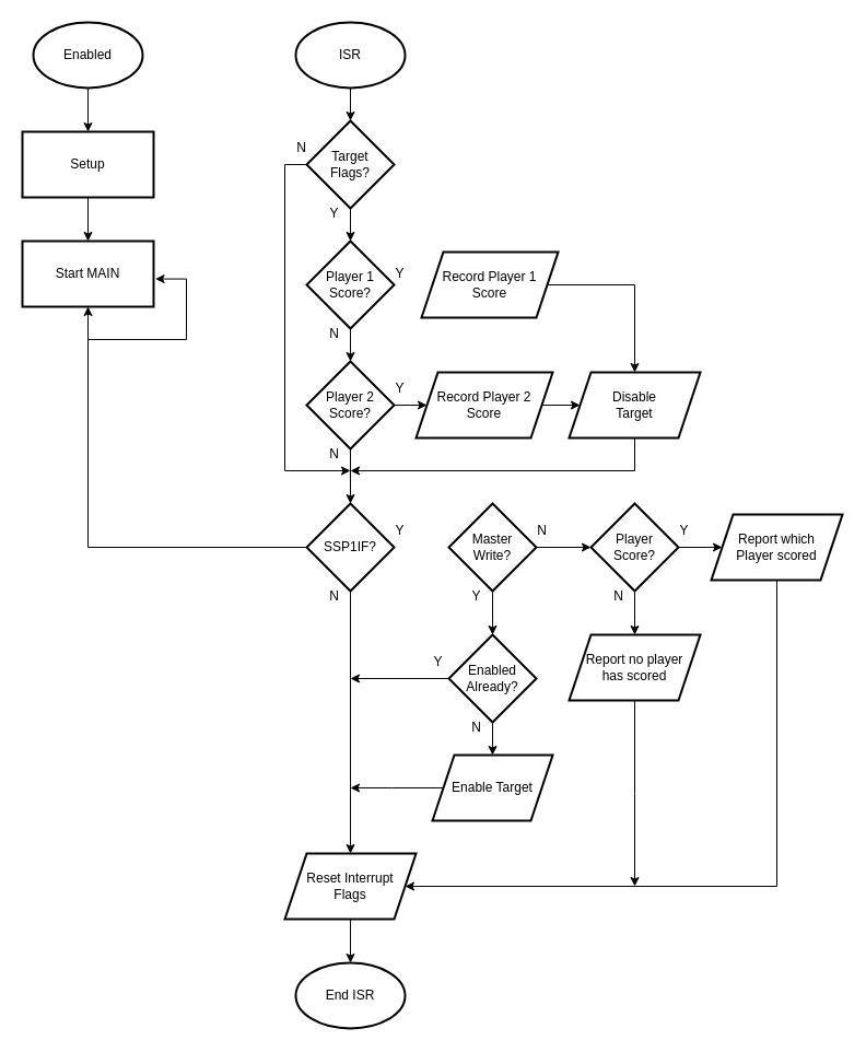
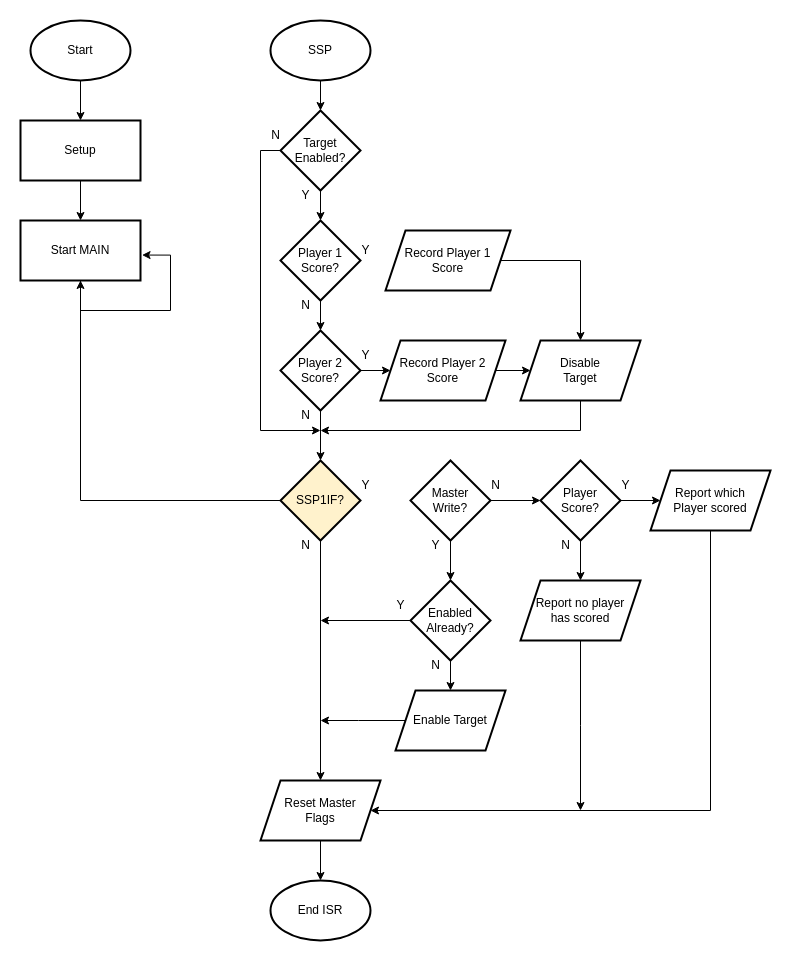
  <mxCell id="0" />
  <mxCell id="1" parent="0" />
  <mxCell id="2" value="" style="edgeStyle=orthogonalEdgeStyle;rounded=0;orthogonalLoop=1;jettySize=auto;html=1;" edge="1" parent="1" source="3" target="5"><mxGeometry relative="1" as="geometry" /></mxCell>
- <mxCell id="3" value="Enabled" style="strokeWidth=2;html=1;shape=mxgraph.flowchart.start_1;whiteSpace=wrap;" vertex="1" parent="1"><mxGeometry x="30" y="20" width="100" height="60" as="geometry" /></mxCell>
+ <mxCell id="3" value="Start" style="strokeWidth=2;html=1;shape=mxgraph.flowchart.start_1;whiteSpace=wrap;" vertex="1" parent="1"><mxGeometry x="30" y="20" width="100" height="60" as="geometry" /></mxCell>
  <mxCell id="4" value="" style="edgeStyle=orthogonalEdgeStyle;rounded=0;orthogonalLoop=1;jettySize=auto;html=1;" edge="1" parent="1" source="5" target="7"><mxGeometry relative="1" as="geometry" /></mxCell>
  <mxCell id="5" value="Setup" style="whiteSpace=wrap;html=1;strokeWidth=2;" vertex="1" parent="1"><mxGeometry x="20" y="120" width="120" height="60" as="geometry" /></mxCell>
  <mxCell id="6" style="edgeStyle=orthogonalEdgeStyle;rounded=0;orthogonalLoop=1;jettySize=auto;html=1;entryX=1.013;entryY=0.576;entryDx=0;entryDy=0;entryPerimeter=0;" edge="1" parent="1" source="7" target="7"><mxGeometry relative="1" as="geometry"><mxPoint x="130" y="350" as="targetPoint" /><Array as="points"><mxPoint x="80" y="310" /><mxPoint x="170" y="310" /><mxPoint x="170" y="255" /></Array></mxGeometry></mxCell>
  <mxCell id="7" value="Start MAIN" style="whiteSpace=wrap;html=1;strokeWidth=2;" vertex="1" parent="1"><mxGeometry x="20" y="220" width="120" height="60" as="geometry" /></mxCell>
  <mxCell id="8" value="" style="edgeStyle=orthogonalEdgeStyle;rounded=0;orthogonalLoop=1;jettySize=auto;html=1;" edge="1" parent="1" source="9" target="38"><mxGeometry relative="1" as="geometry" /></mxCell>
- <mxCell id="9" value="ISR" style="strokeWidth=2;html=1;shape=mxgraph.flowchart.start_1;whiteSpace=wrap;" vertex="1" parent="1"><mxGeometry x="270" y="20" width="100" height="60" as="geometry" /></mxCell>
+ <mxCell id="9" value="SSP" style="strokeWidth=2;html=1;shape=mxgraph.flowchart.start_1;whiteSpace=wrap;" vertex="1" parent="1"><mxGeometry x="270" y="20" width="100" height="60" as="geometry" /></mxCell>
  <mxCell id="10" value="" style="edgeStyle=orthogonalEdgeStyle;rounded=0;orthogonalLoop=1;jettySize=auto;html=1;" edge="1" parent="1" source="11" target="14"><mxGeometry relative="1" as="geometry" /></mxCell>
  <mxCell id="11" value="Player 1&lt;div&gt;Score?&lt;/div&gt;" style="rhombus;whiteSpace=wrap;html=1;strokeWidth=2;" vertex="1" parent="1"><mxGeometry x="280" y="220" width="80" height="80" as="geometry" /></mxCell>
  <mxCell id="12" value="" style="edgeStyle=orthogonalEdgeStyle;rounded=0;orthogonalLoop=1;jettySize=auto;html=1;" edge="1" parent="1" source="14" target="17"><mxGeometry relative="1" as="geometry" /></mxCell>
  <mxCell id="13" value="" style="edgeStyle=orthogonalEdgeStyle;rounded=0;orthogonalLoop=1;jettySize=auto;html=1;" edge="1" parent="1" source="14" target="42"><mxGeometry relative="1" as="geometry" /></mxCell>
  <mxCell id="14" value="Player 2&lt;div&gt;Score?&lt;/div&gt;" style="rhombus;whiteSpace=wrap;html=1;strokeWidth=2;" vertex="1" parent="1"><mxGeometry x="280" y="330" width="80" height="80" as="geometry" /></mxCell>
  <mxCell id="15" value="" style="edgeStyle=orthogonalEdgeStyle;rounded=0;orthogonalLoop=1;jettySize=auto;html=1;" edge="1" parent="1" source="17" target="7"><mxGeometry relative="1" as="geometry" /></mxCell>
  <mxCell id="16" value="" style="edgeStyle=orthogonalEdgeStyle;rounded=0;orthogonalLoop=1;jettySize=auto;html=1;" edge="1" parent="1" source="17" target="28"><mxGeometry relative="1" as="geometry" /></mxCell>
- <mxCell id="17" value="SSP1IF?" style="rhombus;whiteSpace=wrap;html=1;strokeWidth=2;" vertex="1" parent="1"><mxGeometry x="280" y="460" width="80" height="80" as="geometry" /></mxCell>
+ <mxCell id="17" value="SSP1IF?" style="rhombus;whiteSpace=wrap;html=1;strokeWidth=2;fillColor=#fff2cc;" vertex="1" parent="1"><mxGeometry x="280" y="460" width="80" height="80" as="geometry" /></mxCell>
  <mxCell id="18" value="" style="edgeStyle=orthogonalEdgeStyle;rounded=0;orthogonalLoop=1;jettySize=auto;html=1;" edge="1" parent="1" source="20" target="23"><mxGeometry relative="1" as="geometry" /></mxCell>
  <mxCell id="19" value="" style="edgeStyle=orthogonalEdgeStyle;rounded=0;orthogonalLoop=1;jettySize=auto;html=1;" edge="1" parent="1" source="20" target="31"><mxGeometry relative="1" as="geometry" /></mxCell>
  <mxCell id="20" value="Master&lt;div&gt;Write?&lt;/div&gt;" style="rhombus;whiteSpace=wrap;html=1;strokeWidth=2;" vertex="1" parent="1"><mxGeometry x="410" y="460" width="80" height="80" as="geometry" /></mxCell>
  <mxCell id="21" value="" style="edgeStyle=orthogonalEdgeStyle;rounded=0;orthogonalLoop=1;jettySize=auto;html=1;" edge="1" parent="1" source="23" target="25"><mxGeometry relative="1" as="geometry" /></mxCell>
  <mxCell id="22" style="edgeStyle=orthogonalEdgeStyle;rounded=0;orthogonalLoop=1;jettySize=auto;html=1;" edge="1" parent="1" source="23"><mxGeometry relative="1" as="geometry"><mxPoint x="320" y="620" as="targetPoint" /></mxGeometry></mxCell>
  <mxCell id="23" value="Enabled&lt;div&gt;Already?&lt;/div&gt;" style="rhombus;whiteSpace=wrap;html=1;strokeWidth=2;" vertex="1" parent="1"><mxGeometry x="410" y="580" width="80" height="80" as="geometry" /></mxCell>
  <mxCell id="24" value="" style="edgeStyle=orthogonalEdgeStyle;rounded=0;orthogonalLoop=1;jettySize=auto;html=1;" edge="1" parent="1" source="25"><mxGeometry relative="1" as="geometry"><mxPoint x="320" y="720" as="targetPoint" /></mxGeometry></mxCell>
  <mxCell id="25" value="Enable Target" style="shape=parallelogram;perimeter=parallelogramPerimeter;whiteSpace=wrap;html=1;fixedSize=1;strokeWidth=2;" vertex="1" parent="1"><mxGeometry x="395" y="690" width="110" height="60" as="geometry" /></mxCell>
  <mxCell id="26" value="End ISR" style="strokeWidth=2;html=1;shape=mxgraph.flowchart.start_1;whiteSpace=wrap;" vertex="1" parent="1"><mxGeometry x="270" y="880" width="100" height="60" as="geometry" /></mxCell>
  <mxCell id="27" style="edgeStyle=orthogonalEdgeStyle;rounded=0;orthogonalLoop=1;jettySize=auto;html=1;entryX=0.5;entryY=0;entryDx=0;entryDy=0;entryPerimeter=0;" edge="1" parent="1" source="28" target="26"><mxGeometry relative="1" as="geometry"><mxPoint x="320" y="860" as="targetPoint" /></mxGeometry></mxCell>
- <mxCell id="28" value="Reset Interrupt&lt;div&gt;Flags&lt;/div&gt;" style="shape=parallelogram;perimeter=parallelogramPerimeter;whiteSpace=wrap;html=1;fixedSize=1;strokeWidth=2;" vertex="1" parent="1"><mxGeometry x="260" y="780" width="120" height="60" as="geometry" /></mxCell>
+ <mxCell id="28" value="Reset Master&lt;div&gt;Flags&lt;/div&gt;" style="shape=parallelogram;perimeter=parallelogramPerimeter;whiteSpace=wrap;html=1;fixedSize=1;strokeWidth=2;" vertex="1" parent="1"><mxGeometry x="260" y="780" width="120" height="60" as="geometry" /></mxCell>
  <mxCell id="29" value="" style="edgeStyle=orthogonalEdgeStyle;rounded=0;orthogonalLoop=1;jettySize=auto;html=1;" edge="1" parent="1" source="31" target="33"><mxGeometry relative="1" as="geometry" /></mxCell>
  <mxCell id="30" value="" style="edgeStyle=orthogonalEdgeStyle;rounded=0;orthogonalLoop=1;jettySize=auto;html=1;" edge="1" parent="1" source="31" target="35"><mxGeometry relative="1" as="geometry" /></mxCell>
  <mxCell id="31" value="Player&lt;div&gt;Score?&lt;/div&gt;" style="rhombus;whiteSpace=wrap;html=1;strokeWidth=2;" vertex="1" parent="1"><mxGeometry x="540" y="460" width="80" height="80" as="geometry" /></mxCell>
  <mxCell id="32" style="edgeStyle=orthogonalEdgeStyle;rounded=0;orthogonalLoop=1;jettySize=auto;html=1;entryX=1;entryY=0.5;entryDx=0;entryDy=0;" edge="1" parent="1" source="33" target="28"><mxGeometry relative="1" as="geometry"><mxPoint x="710" y="670" as="targetPoint" /><Array as="points"><mxPoint x="710" y="810" /></Array></mxGeometry></mxCell>
  <mxCell id="33" value="Report which&lt;div&gt;Player scored&lt;/div&gt;" style="shape=parallelogram;perimeter=parallelogramPerimeter;whiteSpace=wrap;html=1;fixedSize=1;strokeWidth=2;" vertex="1" parent="1"><mxGeometry x="650" y="470" width="120" height="60" as="geometry" /></mxCell>
  <mxCell id="34" style="edgeStyle=orthogonalEdgeStyle;rounded=0;orthogonalLoop=1;jettySize=auto;html=1;" edge="1" parent="1" source="35"><mxGeometry relative="1" as="geometry"><mxPoint x="580" y="810" as="targetPoint" /></mxGeometry></mxCell>
  <mxCell id="35" value="Report no player&lt;div&gt;has scored&lt;/div&gt;" style="shape=parallelogram;perimeter=parallelogramPerimeter;whiteSpace=wrap;html=1;fixedSize=1;strokeWidth=2;" vertex="1" parent="1"><mxGeometry x="520" y="580" width="120" height="60" as="geometry" /></mxCell>
  <mxCell id="36" value="" style="edgeStyle=orthogonalEdgeStyle;rounded=0;orthogonalLoop=1;jettySize=auto;html=1;" edge="1" parent="1" source="38" target="11"><mxGeometry relative="1" as="geometry" /></mxCell>
  <mxCell id="37" style="edgeStyle=orthogonalEdgeStyle;rounded=0;orthogonalLoop=1;jettySize=auto;html=1;exitX=0;exitY=0.5;exitDx=0;exitDy=0;" edge="1" parent="1" source="38"><mxGeometry relative="1" as="geometry"><mxPoint x="320" y="430" as="targetPoint" /><Array as="points"><mxPoint x="260" y="150" /><mxPoint x="260" y="430" /></Array></mxGeometry></mxCell>
- <mxCell id="38" value="Target&lt;div&gt;Flags?&lt;/div&gt;" style="rhombus;whiteSpace=wrap;html=1;strokeWidth=2;" vertex="1" parent="1"><mxGeometry x="280" y="110" width="80" height="80" as="geometry" /></mxCell>
+ <mxCell id="38" value="Target&lt;div&gt;Enabled?&lt;/div&gt;" style="rhombus;whiteSpace=wrap;html=1;strokeWidth=2;" vertex="1" parent="1"><mxGeometry x="280" y="110" width="80" height="80" as="geometry" /></mxCell>
  <mxCell id="39" style="edgeStyle=orthogonalEdgeStyle;rounded=0;orthogonalLoop=1;jettySize=auto;html=1;entryX=0.5;entryY=0;entryDx=0;entryDy=0;" edge="1" parent="1" source="40" target="44"><mxGeometry relative="1" as="geometry" /></mxCell>
  <mxCell id="40" value="Record Player 1&lt;div&gt;Score&lt;/div&gt;" style="shape=parallelogram;perimeter=parallelogramPerimeter;whiteSpace=wrap;html=1;fixedSize=1;strokeWidth=2;" vertex="1" parent="1"><mxGeometry x="385" y="230" width="125" height="60" as="geometry" /></mxCell>
  <mxCell id="41" value="" style="edgeStyle=orthogonalEdgeStyle;rounded=0;orthogonalLoop=1;jettySize=auto;html=1;" edge="1" parent="1" source="42" target="44"><mxGeometry relative="1" as="geometry" /></mxCell>
  <mxCell id="42" value="Record Player 2&lt;div&gt;Score&lt;/div&gt;" style="shape=parallelogram;perimeter=parallelogramPerimeter;whiteSpace=wrap;html=1;fixedSize=1;strokeWidth=2;" vertex="1" parent="1"><mxGeometry x="380" y="340" width="125" height="60" as="geometry" /></mxCell>
  <mxCell id="43" style="edgeStyle=orthogonalEdgeStyle;rounded=0;orthogonalLoop=1;jettySize=auto;html=1;" edge="1" parent="1" source="44"><mxGeometry relative="1" as="geometry"><mxPoint x="320" y="430" as="targetPoint" /><Array as="points"><mxPoint x="580" y="430" /></Array></mxGeometry></mxCell>
  <mxCell id="44" value="Disable&lt;div&gt;Target&lt;/div&gt;" style="shape=parallelogram;perimeter=parallelogramPerimeter;whiteSpace=wrap;html=1;fixedSize=1;strokeWidth=2;" vertex="1" parent="1"><mxGeometry x="520" y="340" width="120" height="60" as="geometry" /></mxCell>
  <mxCell id="45" value="Y" style="text;html=1;align=center;verticalAlign=middle;resizable=0;points=[];autosize=1;strokeColor=none;fillColor=none;" vertex="1" parent="1"><mxGeometry x="350" y="235" width="30" height="30" as="geometry" /></mxCell>
  <mxCell id="46" value="Y" style="text;html=1;align=center;verticalAlign=middle;resizable=0;points=[];autosize=1;strokeColor=none;fillColor=none;" vertex="1" parent="1"><mxGeometry x="290" y="180" width="30" height="30" as="geometry" /></mxCell>
  <mxCell id="47" value="Y" style="text;html=1;align=center;verticalAlign=middle;resizable=0;points=[];autosize=1;strokeColor=none;fillColor=none;" vertex="1" parent="1"><mxGeometry x="350" y="340" width="30" height="30" as="geometry" /></mxCell>
  <mxCell id="48" value="Y" style="text;html=1;align=center;verticalAlign=middle;resizable=0;points=[];autosize=1;strokeColor=none;fillColor=none;" vertex="1" parent="1"><mxGeometry x="350" y="470" width="30" height="30" as="geometry" /></mxCell>
  <mxCell id="49" value="Y" style="text;html=1;align=center;verticalAlign=middle;resizable=0;points=[];autosize=1;strokeColor=none;fillColor=none;" vertex="1" parent="1"><mxGeometry x="420" y="530" width="30" height="30" as="geometry" /></mxCell>
  <mxCell id="50" value="Y" style="text;html=1;align=center;verticalAlign=middle;resizable=0;points=[];autosize=1;strokeColor=none;fillColor=none;" vertex="1" parent="1"><mxGeometry x="610" y="470" width="30" height="30" as="geometry" /></mxCell>
  <mxCell id="51" value="Y" style="text;html=1;align=center;verticalAlign=middle;resizable=0;points=[];autosize=1;strokeColor=none;fillColor=none;" vertex="1" parent="1"><mxGeometry x="385" y="590" width="30" height="30" as="geometry" /></mxCell>
  <mxCell id="52" value="N" style="text;html=1;align=center;verticalAlign=middle;resizable=0;points=[];autosize=1;strokeColor=none;fillColor=none;" vertex="1" parent="1"><mxGeometry x="260" y="120" width="30" height="30" as="geometry" /></mxCell>
  <mxCell id="53" value="N" style="text;html=1;align=center;verticalAlign=middle;resizable=0;points=[];autosize=1;strokeColor=none;fillColor=none;" vertex="1" parent="1"><mxGeometry x="290" y="290" width="30" height="30" as="geometry" /></mxCell>
  <mxCell id="54" value="N" style="text;html=1;align=center;verticalAlign=middle;resizable=0;points=[];autosize=1;strokeColor=none;fillColor=none;" vertex="1" parent="1"><mxGeometry x="290" y="400" width="30" height="30" as="geometry" /></mxCell>
  <mxCell id="55" value="N" style="text;html=1;align=center;verticalAlign=middle;resizable=0;points=[];autosize=1;strokeColor=none;fillColor=none;" vertex="1" parent="1"><mxGeometry x="290" y="530" width="30" height="30" as="geometry" /></mxCell>
  <mxCell id="56" value="N" style="text;html=1;align=center;verticalAlign=middle;resizable=0;points=[];autosize=1;strokeColor=none;fillColor=none;" vertex="1" parent="1"><mxGeometry x="480" y="470" width="30" height="30" as="geometry" /></mxCell>
  <mxCell id="57" value="N" style="text;html=1;align=center;verticalAlign=middle;resizable=0;points=[];autosize=1;strokeColor=none;fillColor=none;" vertex="1" parent="1"><mxGeometry x="550" y="530" width="30" height="30" as="geometry" /></mxCell>
  <mxCell id="58" value="N" style="text;html=1;align=center;verticalAlign=middle;resizable=0;points=[];autosize=1;strokeColor=none;fillColor=none;" vertex="1" parent="1"><mxGeometry x="420" y="650" width="30" height="30" as="geometry" /></mxCell>
